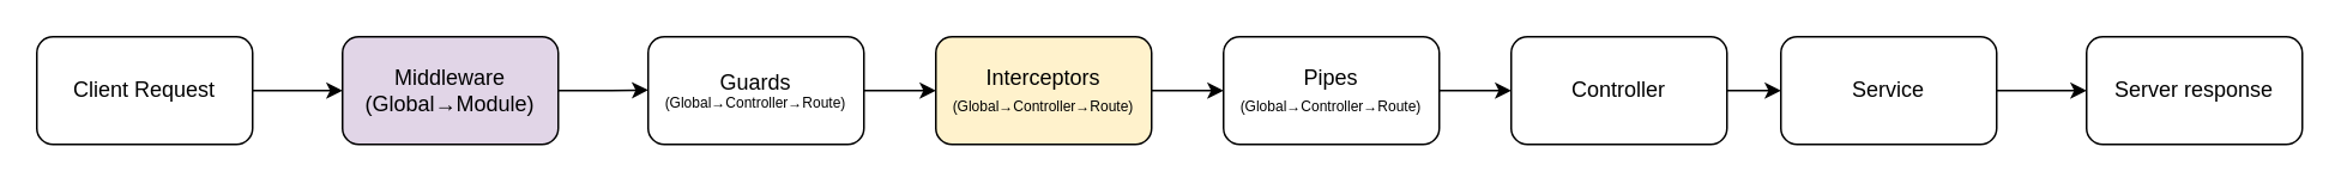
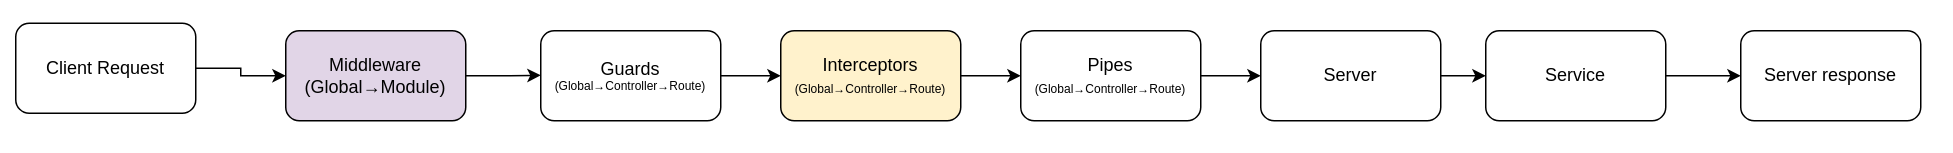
  <mxCell id="0" />
  <mxCell id="1" parent="0" />
  <mxCell id="2" style="edgeStyle=orthogonalEdgeStyle;rounded=0;orthogonalLoop=1;jettySize=auto;html=1;exitX=1;exitY=0.5;exitDx=0;exitDy=0;" edge="1" parent="1" source="3" target="5"><mxGeometry relative="1" as="geometry" /></mxCell>
- <mxCell id="3" value="Client Request" style="rounded=1;whiteSpace=wrap;html=1;" vertex="1" parent="1"><mxGeometry x="20" y="20" width="120" height="60" as="geometry" /></mxCell>
+ <mxCell id="3" value="Client Request" style="rounded=1;whiteSpace=wrap;html=1;" vertex="1" parent="1"><mxGeometry x="10" y="15" width="120" height="60" as="geometry" /></mxCell>
  <mxCell id="4" style="edgeStyle=orthogonalEdgeStyle;rounded=0;orthogonalLoop=1;jettySize=auto;html=1;exitX=1;exitY=0.5;exitDx=0;exitDy=0;" edge="1" parent="1" source="5"><mxGeometry relative="1" as="geometry"><mxPoint x="360" y="49.714" as="targetPoint" /></mxGeometry></mxCell>
  <mxCell id="5" value="Middleware&lt;br&gt;(Global→Module)" style="rounded=1;whiteSpace=wrap;html=1;fillColor=#e1d5e7;" vertex="1" parent="1"><mxGeometry x="190" y="20" width="120" height="60" as="geometry" /></mxCell>
  <mxCell id="6" style="edgeStyle=orthogonalEdgeStyle;rounded=0;orthogonalLoop=1;jettySize=auto;html=1;exitX=1;exitY=0.5;exitDx=0;exitDy=0;entryX=0;entryY=0.5;entryDx=0;entryDy=0;" edge="1" parent="1" source="7" target="9"><mxGeometry relative="1" as="geometry" /></mxCell>
  <mxCell id="7" value="&lt;span style=&quot;font-size: 12px&quot;&gt;Guards&lt;/span&gt;&lt;br&gt;&lt;font style=&quot;font-size: 8px&quot;&gt;(Global→Controller→Route)&lt;/font&gt;" style="rounded=1;whiteSpace=wrap;html=1;fontSize=7;" vertex="1" parent="1"><mxGeometry x="360" y="20" width="120" height="60" as="geometry" /></mxCell>
  <mxCell id="8" style="edgeStyle=orthogonalEdgeStyle;rounded=0;orthogonalLoop=1;jettySize=auto;html=1;exitX=1;exitY=0.5;exitDx=0;exitDy=0;entryX=0;entryY=0.5;entryDx=0;entryDy=0;" edge="1" parent="1" source="9" target="11"><mxGeometry relative="1" as="geometry" /></mxCell>
  <mxCell id="9" value="Interceptors&lt;br&gt;&lt;span style=&quot;font-size: 8px&quot;&gt;(Global→Controller→Route)&lt;/span&gt;" style="rounded=1;whiteSpace=wrap;html=1;fillColor=#fff2cc;" vertex="1" parent="1"><mxGeometry x="520" y="20" width="120" height="60" as="geometry" /></mxCell>
  <mxCell id="10" style="edgeStyle=orthogonalEdgeStyle;rounded=0;orthogonalLoop=1;jettySize=auto;html=1;exitX=1;exitY=0.5;exitDx=0;exitDy=0;entryX=0;entryY=0.5;entryDx=0;entryDy=0;" edge="1" parent="1" source="11" target="13"><mxGeometry relative="1" as="geometry" /></mxCell>
  <mxCell id="11" value="Pipes&lt;br&gt;&lt;span style=&quot;font-size: 8px&quot;&gt;(Global→Controller→Route)&lt;/span&gt;" style="rounded=1;whiteSpace=wrap;html=1;" vertex="1" parent="1"><mxGeometry x="680" y="20" width="120" height="60" as="geometry" /></mxCell>
  <mxCell id="12" style="edgeStyle=orthogonalEdgeStyle;rounded=0;orthogonalLoop=1;jettySize=auto;html=1;exitX=1;exitY=0.5;exitDx=0;exitDy=0;entryX=0;entryY=0.5;entryDx=0;entryDy=0;" edge="1" parent="1" source="13" target="15"><mxGeometry relative="1" as="geometry" /></mxCell>
- <mxCell id="13" value="Controller" style="rounded=1;whiteSpace=wrap;html=1;" vertex="1" parent="1"><mxGeometry x="840" y="20" width="120" height="60" as="geometry" /></mxCell>
+ <mxCell id="13" value="Server" style="rounded=1;whiteSpace=wrap;html=1;" vertex="1" parent="1"><mxGeometry x="840" y="20" width="120" height="60" as="geometry" /></mxCell>
  <mxCell id="14" style="edgeStyle=orthogonalEdgeStyle;rounded=0;orthogonalLoop=1;jettySize=auto;html=1;exitX=1;exitY=0.5;exitDx=0;exitDy=0;entryX=0;entryY=0.5;entryDx=0;entryDy=0;" edge="1" parent="1" source="15" target="16"><mxGeometry relative="1" as="geometry" /></mxCell>
  <mxCell id="15" value="Service" style="rounded=1;whiteSpace=wrap;html=1;" vertex="1" parent="1"><mxGeometry x="990" y="20" width="120" height="60" as="geometry" /></mxCell>
  <mxCell id="16" value="Server response" style="rounded=1;whiteSpace=wrap;html=1;" vertex="1" parent="1"><mxGeometry x="1160" y="20" width="120" height="60" as="geometry" /></mxCell>
